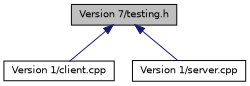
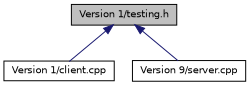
  digraph {
    node [color=black fillcolor=white fontname=Helvetica fontsize=10 shape=record style=filled]
    edge [color=midnightblue dir=back fontname=Helvetica fontsize=10 labelfontname=Helvetica labelfontsize=10 style=solid]
-   n1 [fillcolor=grey75 fontcolor=black height=0.2 label="Version 7/testing.h" width=0.4]
+   n1 [fillcolor=grey75 fontcolor=black height=0.2 label="Version 1/testing.h" width=0.4]
    n2 [height=0.2 label="Version 1/client.cpp" width=0.4]
-   n3 [height=0.2 label="Version 1/server.cpp" width=0.4]
+   n3 [height=0.2 label="Version 9/server.cpp" width=0.4]
    n1 -> n2
    n1 -> n3
  }
